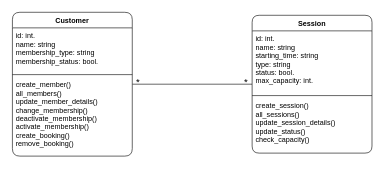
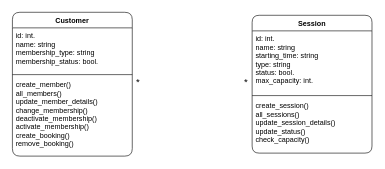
  <mxCell id="0" />
  <mxCell id="1" parent="0" />
- <mxCell id="2" style="edgeStyle=orthogonalEdgeStyle;rounded=1;orthogonalLoop=1;jettySize=auto;html=1;jumpStyle=none;endArrow=none;endFill=0;strokeWidth=1;startArrow=none;startFill=0;" parent="1" source="9" target="5" edge="1"><mxGeometry relative="1" as="geometry" /></mxCell>
  <mxCell id="3" value="*" style="text;html=1;strokeColor=none;fillColor=none;align=center;verticalAlign=middle;whiteSpace=wrap;rounded=0;fontSize=16;" parent="1" vertex="1"><mxGeometry x="210" y="125" width="40" height="20" as="geometry" /></mxCell>
  <mxCell id="4" value="*" style="text;html=1;strokeColor=none;fillColor=none;align=center;verticalAlign=middle;whiteSpace=wrap;rounded=0;fontSize=16;" parent="1" vertex="1"><mxGeometry x="390" y="125" width="40" height="20" as="geometry" /></mxCell>
  <mxCell id="5" value="Customer" style="swimlane;fontStyle=1;align=center;verticalAlign=top;childLayout=stackLayout;horizontal=1;startSize=26;horizontalStack=0;resizeParent=1;resizeParentMax=0;resizeLast=0;collapsible=1;marginBottom=0;rounded=1;glass=0;comic=0;strokeWidth=1;gradientColor=none;swimlaneFillColor=#ffffff;arcSize=16;" parent="1" vertex="1"><mxGeometry x="20" y="20" width="200" height="240" as="geometry"><mxRectangle x="414" y="160" width="90" height="26" as="alternateBounds" /></mxGeometry></mxCell>
  <mxCell id="6" value="id: int.&#10;name: string&#10;membership_type: string&#10;membership_status: bool." style="text;strokeColor=none;fillColor=none;align=left;verticalAlign=top;spacingLeft=4;spacingRight=4;overflow=hidden;rotatable=0;points=[[0,0.5],[1,0.5]];portConstraint=eastwest;spacing=2;" parent="5" vertex="1"><mxGeometry y="26" width="200" height="74" as="geometry" /></mxCell>
  <mxCell id="7" value="" style="line;strokeWidth=1;fillColor=none;align=left;verticalAlign=middle;spacingTop=-1;spacingLeft=3;spacingRight=3;rotatable=0;labelPosition=right;points=[];portConstraint=eastwest;" parent="5" vertex="1"><mxGeometry y="100" width="200" height="8" as="geometry" /></mxCell>
  <mxCell id="8" value="create_member()&#10;all_members()&#10;update_member_details()&#10;change_membership()&#10;deactivate_membership()&#10;activate_membership()&#10;create_booking()&#10;remove_booking()" style="text;strokeColor=none;fillColor=none;align=left;verticalAlign=top;spacingLeft=4;spacingRight=4;overflow=hidden;rotatable=0;points=[[0,0.5],[1,0.5]];portConstraint=eastwest;" parent="5" vertex="1"><mxGeometry y="108" width="200" height="132" as="geometry" /></mxCell>
  <mxCell id="9" value="Session" style="swimlane;fontStyle=1;align=center;verticalAlign=top;childLayout=stackLayout;horizontal=1;startSize=26;horizontalStack=0;resizeParent=1;resizeParentMax=0;resizeLast=0;collapsible=1;marginBottom=0;rounded=1;glass=0;comic=0;strokeWidth=1;gradientColor=none;swimlaneFillColor=#ffffff;" parent="1" vertex="1"><mxGeometry x="420" y="25" width="200" height="230" as="geometry"><mxRectangle x="160" y="100" width="80" height="26" as="alternateBounds" /></mxGeometry></mxCell>
  <mxCell id="10" value="id: int.&#10;name: string&#10;starting_time: string&#10;type: string&#10;status: bool.&#10;max_capacity: int." style="text;strokeColor=none;fillColor=none;align=left;verticalAlign=top;spacingLeft=4;spacingRight=4;overflow=hidden;rotatable=0;points=[[0,0.5],[1,0.5]];portConstraint=eastwest;spacing=2;" parent="9" vertex="1"><mxGeometry y="26" width="200" height="104" as="geometry" /></mxCell>
  <mxCell id="11" value="" style="line;strokeWidth=1;fillColor=none;align=left;verticalAlign=middle;spacingTop=-1;spacingLeft=3;spacingRight=3;rotatable=0;labelPosition=right;points=[];portConstraint=eastwest;" parent="9" vertex="1"><mxGeometry y="130" width="200" height="8" as="geometry" /></mxCell>
  <mxCell id="12" value="create_session()&#10;all_sessions()&#10;update_session_details()&#10;update_status()&#10;check_capacity()" style="text;strokeColor=none;fillColor=none;align=left;verticalAlign=top;spacingLeft=4;spacingRight=4;overflow=hidden;rotatable=0;points=[[0,0.5],[1,0.5]];portConstraint=eastwest;" parent="9" vertex="1"><mxGeometry y="138" width="200" height="92" as="geometry" /></mxCell>
